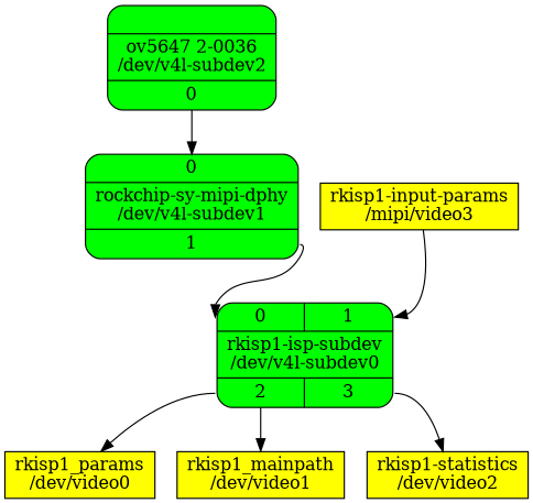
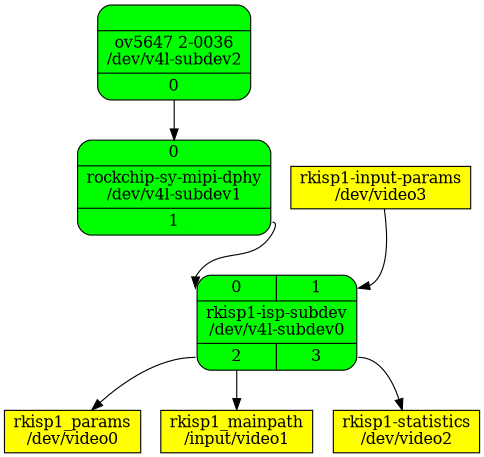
  digraph {
    rankdir=TB
    node [fillcolor=yellow shape=box style=filled]
    edge [tailport=port2]
    n1 [fillcolor=green label="{{<port0> 0 | <port1> 1} | rkisp1-isp-subdev\n/dev/v4l-subdev0 | {<port2> 2 | <port3> 3}}" shape=Mrecord]
    n2 [label="rkisp1_params\n/dev/video0"]
-   n3 [label="rkisp1_mainpath\n/dev/video1"]
+   n3 [label="rkisp1_mainpath\n/input/video1"]
    n4 [label="rkisp1-statistics\n/dev/video2"]
-   n5 [label="rkisp1-input-params\n/mipi/video3"]
+   n5 [label="rkisp1-input-params\n/dev/video3"]
    n6 [fillcolor=green label="{{<port0> 0} | rockchip-sy-mipi-dphy\n/dev/v4l-subdev1 | {<port1> 1}}" shape=Mrecord]
    n7 [fillcolor=green label="{{} | ov5647 2-0036\n/dev/v4l-subdev2 | {<port0> 0}}" shape=Mrecord]
    n1 -> n2
    n1 -> n3
    n1 -> n4 [tailport=port3]
    n5 -> n1 [headport=port1]
    n6 -> n1 [headport=port0 tailport=port1]
    n7 -> n6 [headport=port0 tailport=port0]
  }
